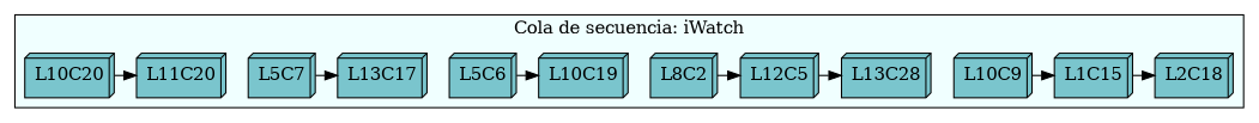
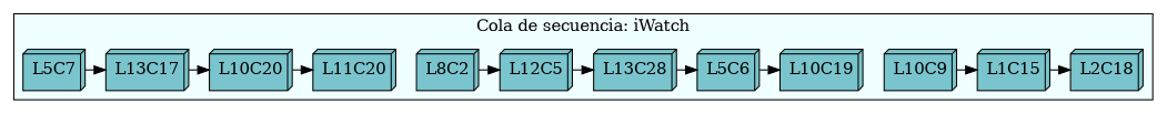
  digraph {
    node [fillcollor=azure fillcolor=cadetblue3 shape=box3d style=filled]
    edge [dir=normal]
    n1 [label=L10C9]
    n2 [label=L1C15]
    n3 [label=L2C18]
    n4 [label=L8C2]
    n5 [label=L12C5]
    n6 [label=L13C28]
    n7 [label=L5C6]
    n8 [label=L10C19]
    n9 [label=L5C7]
    n10 [label=L13C17]
    n11 [label=L10C20]
    n12 [label=L11C20]
    subgraph cluster_1 {
      bgcolor=azure
      label="Cola de secuencia: iWatch"
      subgraph sub_2 {
        bgcolor=azure
        label="Cola de secuencia: iWatch"
        rank=same
        n1
        n2
        n3
        n4
        n5
        n6
        n7
        n8
        n9
        n10
        n11
        n12
      }
    }
    n1 -> n2
    n2 -> n3
    n4 -> n5
    n5 -> n6
+   n6 -> n7
    n7 -> n8
    n9 -> n10
+   n10 -> n11
    n11 -> n12
  }
